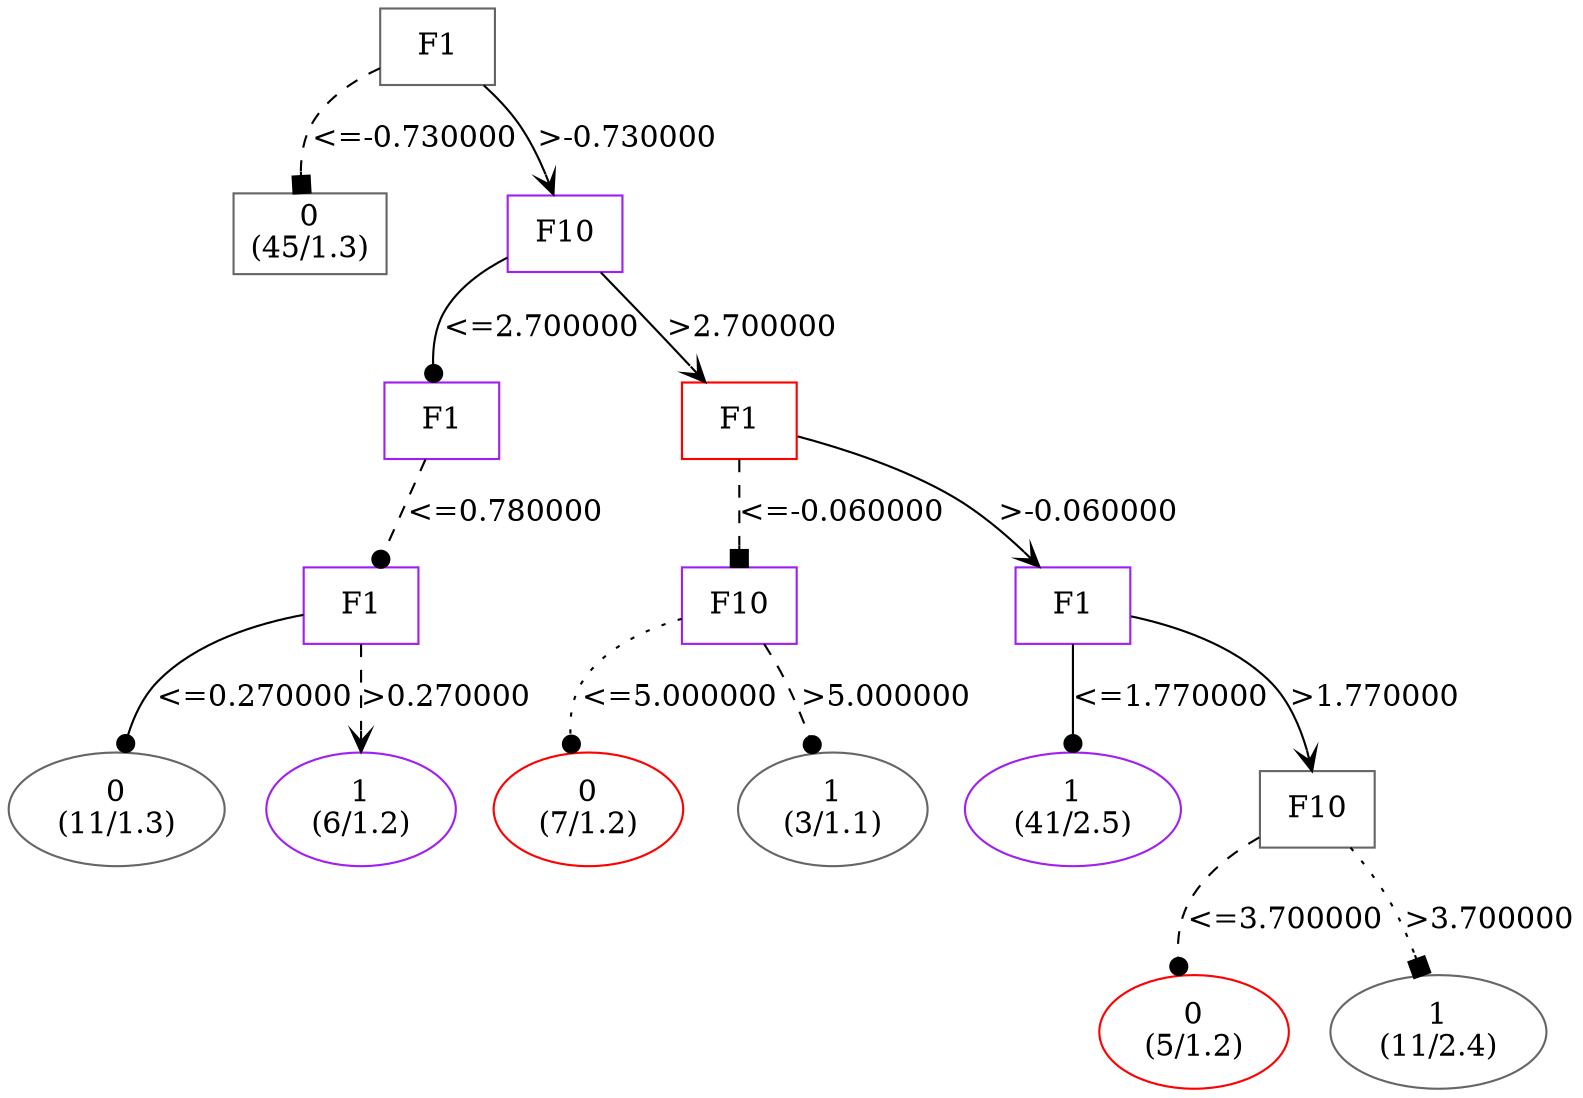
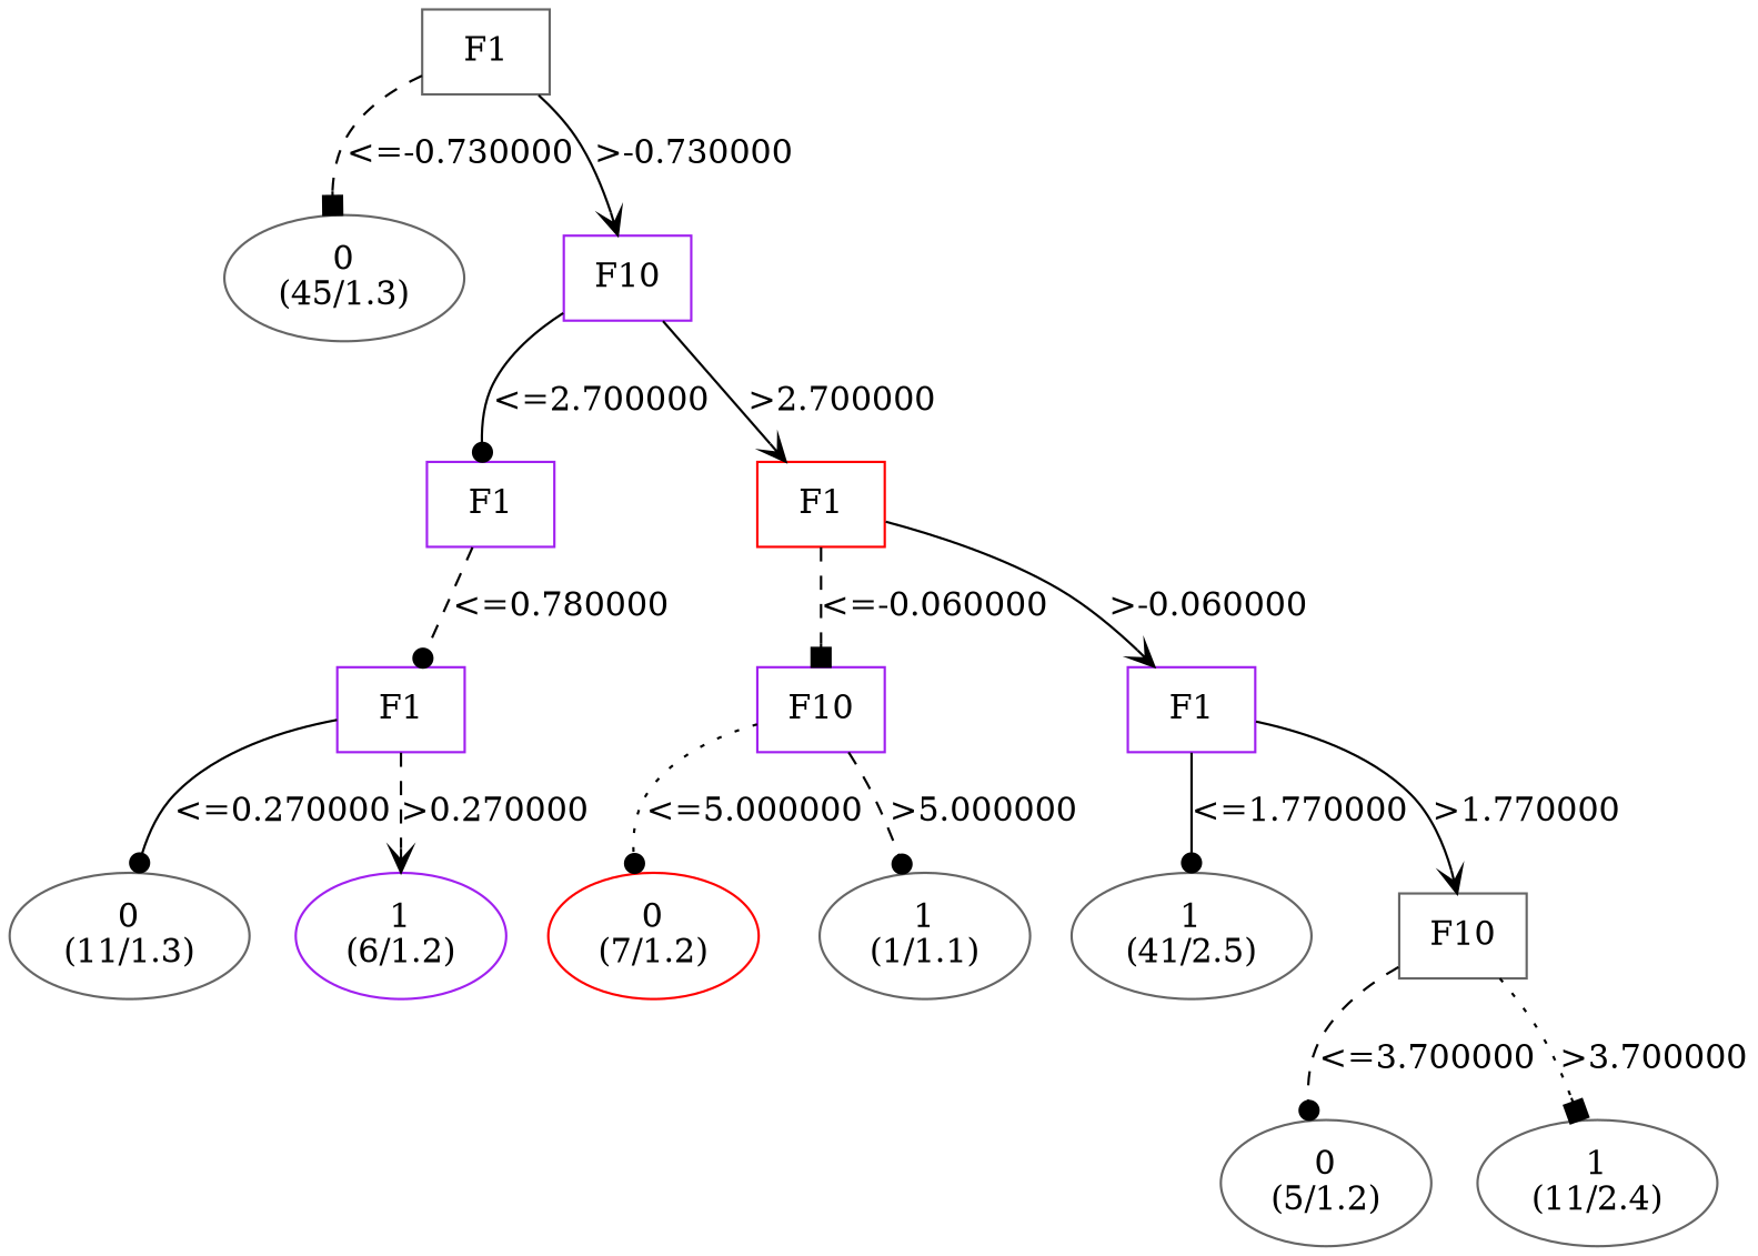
  digraph {
    fontname="DejaVu Serif"
    node [color=gray40 fontname="DejaVu Serif" shape=box]
    edge [arrowhead=dot fontname="DejaVu Serif" style=solid]
    n1 [label="F1\n"]
-   n2 [label="0\n(45/1.3)"]
+   n2 [label="0\n(45/1.3)" shape=ellipse]
    n3 [color=purple label="F10\n"]
    n4 [color=purple label="F1\n"]
    n5 [color=red label="F1\n"]
    n6 [color=purple label="F1\n"]
    n7 [color=purple label="F10\n"]
    n8 [color=purple label="F1\n"]
    n9 [label="0\n(11/1.3)" shape=ellipse]
    n10 [color=purple label="1\n(6/1.2)" shape=ellipse]
    n11 [color=red label="0\n(7/1.2)" shape=ellipse]
-   n12 [label="1\n(3/1.1)" shape=ellipse]
-   n13 [color=purple label="1\n(41/2.5)" shape=ellipse]
+   n12 [label="1\n(1/1.1)" shape=ellipse]
+   n13 [label="1\n(41/2.5)" shape=ellipse]
    n14 [label="F10\n"]
-   n15 [color=red label="0\n(5/1.2)" shape=ellipse]
+   n15 [label="0\n(5/1.2)" shape=ellipse]
    n16 [label="1\n(11/2.4)" shape=ellipse]
    n1 -> n2 [arrowhead=box label="<=-0.730000" style=dashed]
    n1 -> n3 [arrowhead=vee label=">-0.730000"]
    n3 -> n4 [label="<=2.700000"]
    n3 -> n5 [arrowhead=vee label=">2.700000"]
    n4 -> n6 [label="<=0.780000" style=dashed]
    n5 -> n7 [arrowhead=box label="<=-0.060000" style=dashed]
    n5 -> n8 [arrowhead=vee label=">-0.060000"]
    n6 -> n9 [label="<=0.270000"]
    n6 -> n10 [arrowhead=vee label=">0.270000" style=dashed]
    n7 -> n11 [label="<=5.000000" style=dotted]
    n7 -> n12 [label=">5.000000" style=dashed]
    n8 -> n13 [label="<=1.770000"]
    n8 -> n14 [arrowhead=vee label=">1.770000"]
    n14 -> n15 [label="<=3.700000" style=dashed]
    n14 -> n16 [arrowhead=box label=">3.700000" style=dotted]
  }
